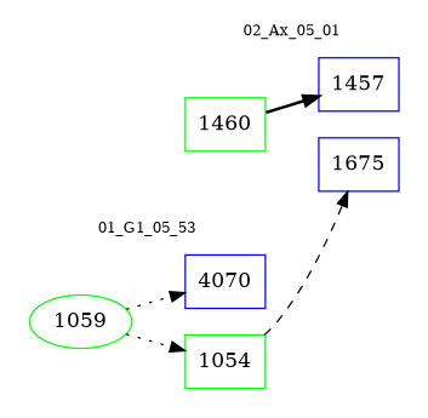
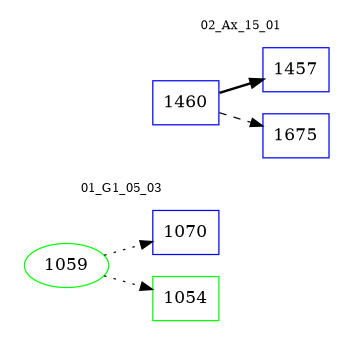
  digraph {
    rankdir=LR
    node [color=green shape=box]
    edge [color=black style=dotted]
-   n1 [label=1460]
+   n1 [color=blue label=1460]
    n2 [color=blue label=1457]
    n3 [color=blue label=1675]
    n4 [label=1059 shape=ellipse]
    n5 [label=1054]
-   n6 [color=blue label=4070]
+   n6 [color=blue label=1070]
    subgraph cluster_1 {
      color=white
      fontsize=10
-     label="02_Ax_05_01"
+     label="02_Ax_15_01"
      n1
      n2
      n3
    }
    subgraph cluster_2 {
      color=white
      fontsize=10
-     label="01_G1_05_53"
+     label="01_G1_05_03"
      n4
      n5
      n6
    }
    n1 -> n2 [style=bold]
-   n5 -> n3 [style=dashed]
+   n1 -> n3 [style=dashed]
    n4 -> n5
    n4 -> n6
  }
